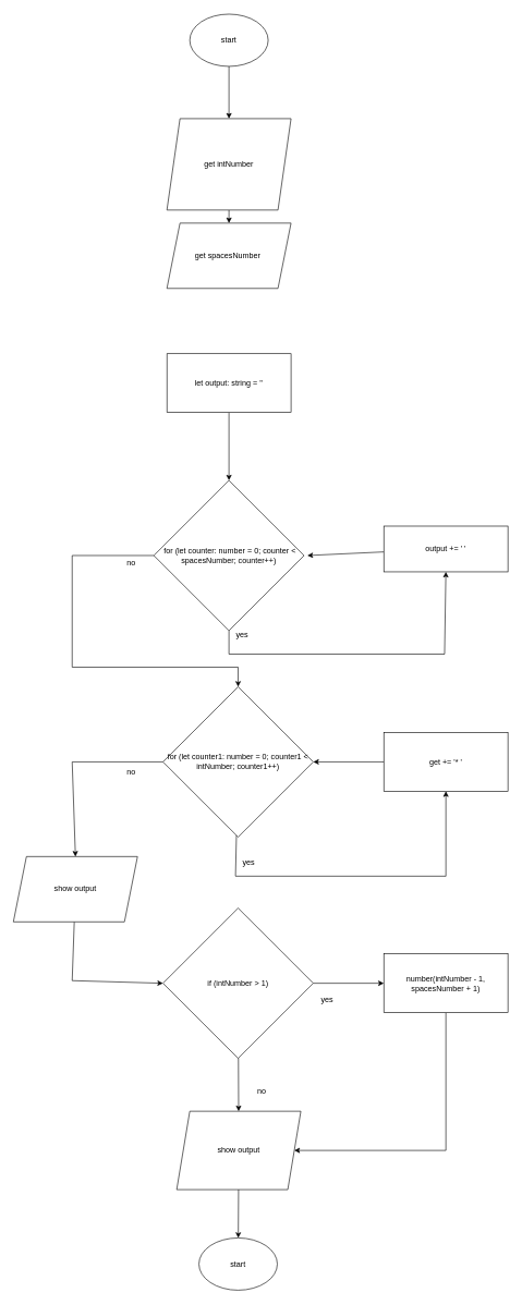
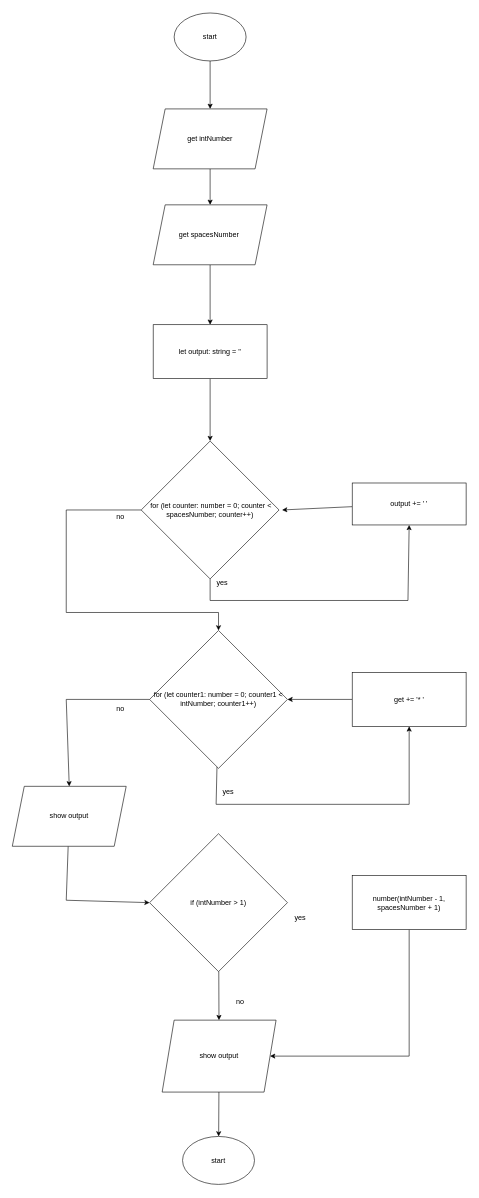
  <mxCell id="0" />
  <mxCell id="1" parent="0" />
  <mxCell id="2" value="start" style="ellipse;whiteSpace=wrap;html=1;" vertex="1" parent="1"><mxGeometry x="304" y="1894" width="120" height="80" as="geometry" /></mxCell>
  <mxCell id="3" value="" style="edgeStyle=none;html=1;" edge="1" parent="1" source="4" target="27"><mxGeometry relative="1" as="geometry" /></mxCell>
  <mxCell id="4" value="start" style="ellipse;whiteSpace=wrap;html=1;" vertex="1" parent="1"><mxGeometry x="290" y="20" width="120" height="80" as="geometry" /></mxCell>
+ <mxCell id="5" value="" style="edgeStyle=none;html=1;" edge="1" parent="1" source="6" target="8"><mxGeometry relative="1" as="geometry" /></mxCell>
  <mxCell id="6" value="get&amp;nbsp;spacesNumber&amp;nbsp;" style="shape=parallelogram;perimeter=parallelogramPerimeter;whiteSpace=wrap;html=1;fixedSize=1;" vertex="1" parent="1"><mxGeometry x="255" y="340" width="190" height="100" as="geometry" /></mxCell>
  <mxCell id="7" value="" style="edgeStyle=none;html=1;" edge="1" parent="1" source="8" target="11"><mxGeometry relative="1" as="geometry" /></mxCell>
  <mxCell id="8" value="let output: string = ''" style="rounded=0;whiteSpace=wrap;html=1;" vertex="1" parent="1"><mxGeometry x="255" y="540" width="190" height="90" as="geometry" /></mxCell>
  <mxCell id="9" style="edgeStyle=none;html=1;entryX=0.5;entryY=1;entryDx=0;entryDy=0;rounded=0;" edge="1" parent="1" source="11" target="21"><mxGeometry relative="1" as="geometry"><Array as="points"><mxPoint x="350" y="1000" /><mxPoint x="680" y="1000" /></Array></mxGeometry></mxCell>
  <mxCell id="10" style="edgeStyle=none;rounded=0;html=1;entryX=0.5;entryY=0;entryDx=0;entryDy=0;" edge="1" parent="1" source="11" target="14"><mxGeometry relative="1" as="geometry"><Array as="points"><mxPoint x="110" y="849" /><mxPoint x="110" y="1020" /><mxPoint x="364" y="1020" /></Array></mxGeometry></mxCell>
  <mxCell id="11" value="&amp;nbsp;for (let counter: number = 0; counter &amp;lt; spacesNumber; counter++)" style="rhombus;whiteSpace=wrap;html=1;" vertex="1" parent="1"><mxGeometry x="235" y="734" width="230" height="230" as="geometry" /></mxCell>
  <mxCell id="12" style="edgeStyle=none;rounded=0;html=1;entryX=0.5;entryY=1;entryDx=0;entryDy=0;" edge="1" parent="1" source="14" target="23"><mxGeometry relative="1" as="geometry"><Array as="points"><mxPoint x="360" y="1340" /><mxPoint x="682" y="1340" /></Array></mxGeometry></mxCell>
  <mxCell id="13" style="edgeStyle=none;rounded=0;html=1;entryX=0.5;entryY=0;entryDx=0;entryDy=0;" edge="1" parent="1" source="14" target="35"><mxGeometry relative="1" as="geometry"><Array as="points"><mxPoint x="110" y="1165" /></Array></mxGeometry></mxCell>
  <mxCell id="14" value="for (let counter1: number = 0; counter1 &amp;lt; intNumber; counter1++)" style="rhombus;whiteSpace=wrap;html=1;" vertex="1" parent="1"><mxGeometry x="249" y="1050" width="230" height="230" as="geometry" /></mxCell>
- <mxCell id="15" value="" style="edgeStyle=none;rounded=0;html=1;" edge="1" parent="1" source="17" target="25"><mxGeometry relative="1" as="geometry" /></mxCell>
  <mxCell id="16" value="" style="edgeStyle=none;rounded=0;html=1;" edge="1" parent="1" source="17" target="19"><mxGeometry relative="1" as="geometry" /></mxCell>
  <mxCell id="17" value="if (intNumber &amp;gt; 1)" style="rhombus;whiteSpace=wrap;html=1;" vertex="1" parent="1"><mxGeometry x="249" y="1389" width="230" height="230" as="geometry" /></mxCell>
  <mxCell id="18" value="" style="edgeStyle=none;rounded=0;html=1;" edge="1" parent="1" source="19" target="2"><mxGeometry relative="1" as="geometry" /></mxCell>
  <mxCell id="19" value="&lt;span&gt;show output&lt;/span&gt;" style="shape=parallelogram;perimeter=parallelogramPerimeter;whiteSpace=wrap;html=1;fixedSize=1;" vertex="1" parent="1"><mxGeometry x="270" y="1700" width="190" height="120" as="geometry" /></mxCell>
  <mxCell id="20" style="edgeStyle=none;rounded=0;html=1;" edge="1" parent="1" source="21"><mxGeometry relative="1" as="geometry"><mxPoint x="470" y="849" as="targetPoint" /></mxGeometry></mxCell>
  <mxCell id="21" value="&lt;div&gt;output += ' '&lt;/div&gt;" style="rounded=0;whiteSpace=wrap;html=1;" vertex="1" parent="1"><mxGeometry x="587" y="804" width="190" height="70" as="geometry" /></mxCell>
  <mxCell id="22" value="" style="edgeStyle=none;rounded=0;html=1;" edge="1" parent="1" source="23" target="14"><mxGeometry relative="1" as="geometry" /></mxCell>
  <mxCell id="23" value="get += '* '" style="rounded=0;whiteSpace=wrap;html=1;" vertex="1" parent="1"><mxGeometry x="587" y="1120" width="190" height="90" as="geometry" /></mxCell>
  <mxCell id="24" style="edgeStyle=none;rounded=0;html=1;entryX=1;entryY=0.5;entryDx=0;entryDy=0;" edge="1" parent="1" source="25" target="19"><mxGeometry relative="1" as="geometry"><Array as="points"><mxPoint x="682" y="1760" /></Array></mxGeometry></mxCell>
  <mxCell id="25" value="number(intNumber - 1, spacesNumber + 1)" style="rounded=0;whiteSpace=wrap;html=1;" vertex="1" parent="1"><mxGeometry x="587" y="1459" width="190" height="90" as="geometry" /></mxCell>
  <mxCell id="26" value="" style="edgeStyle=none;html=1;" edge="1" parent="1" source="27" target="6"><mxGeometry relative="1" as="geometry" /></mxCell>
- <mxCell id="27" value="get&amp;nbsp;intNumber" style="shape=parallelogram;perimeter=parallelogramPerimeter;whiteSpace=wrap;html=1;fixedSize=1;" vertex="1" parent="1"><mxGeometry x="255" y="180" width="190" height="140" as="geometry" /></mxCell>
+ <mxCell id="27" value="get&amp;nbsp;intNumber" style="shape=parallelogram;perimeter=parallelogramPerimeter;whiteSpace=wrap;html=1;fixedSize=1;" vertex="1" parent="1"><mxGeometry x="255" y="180" width="190" height="100" as="geometry" /></mxCell>
  <mxCell id="28" value="yes" style="text;html=1;align=center;verticalAlign=middle;resizable=0;points=[];autosize=1;strokeColor=none;fillColor=none;" vertex="1" parent="1"><mxGeometry x="355" y="960" width="30" height="20" as="geometry" /></mxCell>
  <mxCell id="29" value="no" style="text;html=1;align=center;verticalAlign=middle;resizable=0;points=[];autosize=1;strokeColor=none;fillColor=none;" vertex="1" parent="1"><mxGeometry x="185" y="850" width="30" height="20" as="geometry" /></mxCell>
  <mxCell id="30" value="no" style="text;html=1;align=center;verticalAlign=middle;resizable=0;points=[];autosize=1;strokeColor=none;fillColor=none;" vertex="1" parent="1"><mxGeometry x="185" y="1170" width="30" height="20" as="geometry" /></mxCell>
  <mxCell id="31" value="yes" style="text;html=1;align=center;verticalAlign=middle;resizable=0;points=[];autosize=1;strokeColor=none;fillColor=none;" vertex="1" parent="1"><mxGeometry x="365" y="1310" width="30" height="20" as="geometry" /></mxCell>
  <mxCell id="32" value="yes" style="text;html=1;align=center;verticalAlign=middle;resizable=0;points=[];autosize=1;strokeColor=none;fillColor=none;" vertex="1" parent="1"><mxGeometry x="485" y="1520" width="30" height="20" as="geometry" /></mxCell>
  <mxCell id="33" value="no" style="text;html=1;align=center;verticalAlign=middle;resizable=0;points=[];autosize=1;strokeColor=none;fillColor=none;" vertex="1" parent="1"><mxGeometry x="385" y="1660" width="30" height="20" as="geometry" /></mxCell>
  <mxCell id="34" style="edgeStyle=none;rounded=0;html=1;entryX=0;entryY=0.5;entryDx=0;entryDy=0;" edge="1" parent="1" source="35" target="17"><mxGeometry relative="1" as="geometry"><Array as="points"><mxPoint x="110" y="1500" /></Array></mxGeometry></mxCell>
  <mxCell id="35" value="show output" style="shape=parallelogram;perimeter=parallelogramPerimeter;whiteSpace=wrap;html=1;fixedSize=1;" vertex="1" parent="1"><mxGeometry x="20" y="1310" width="190" height="100" as="geometry" /></mxCell>
